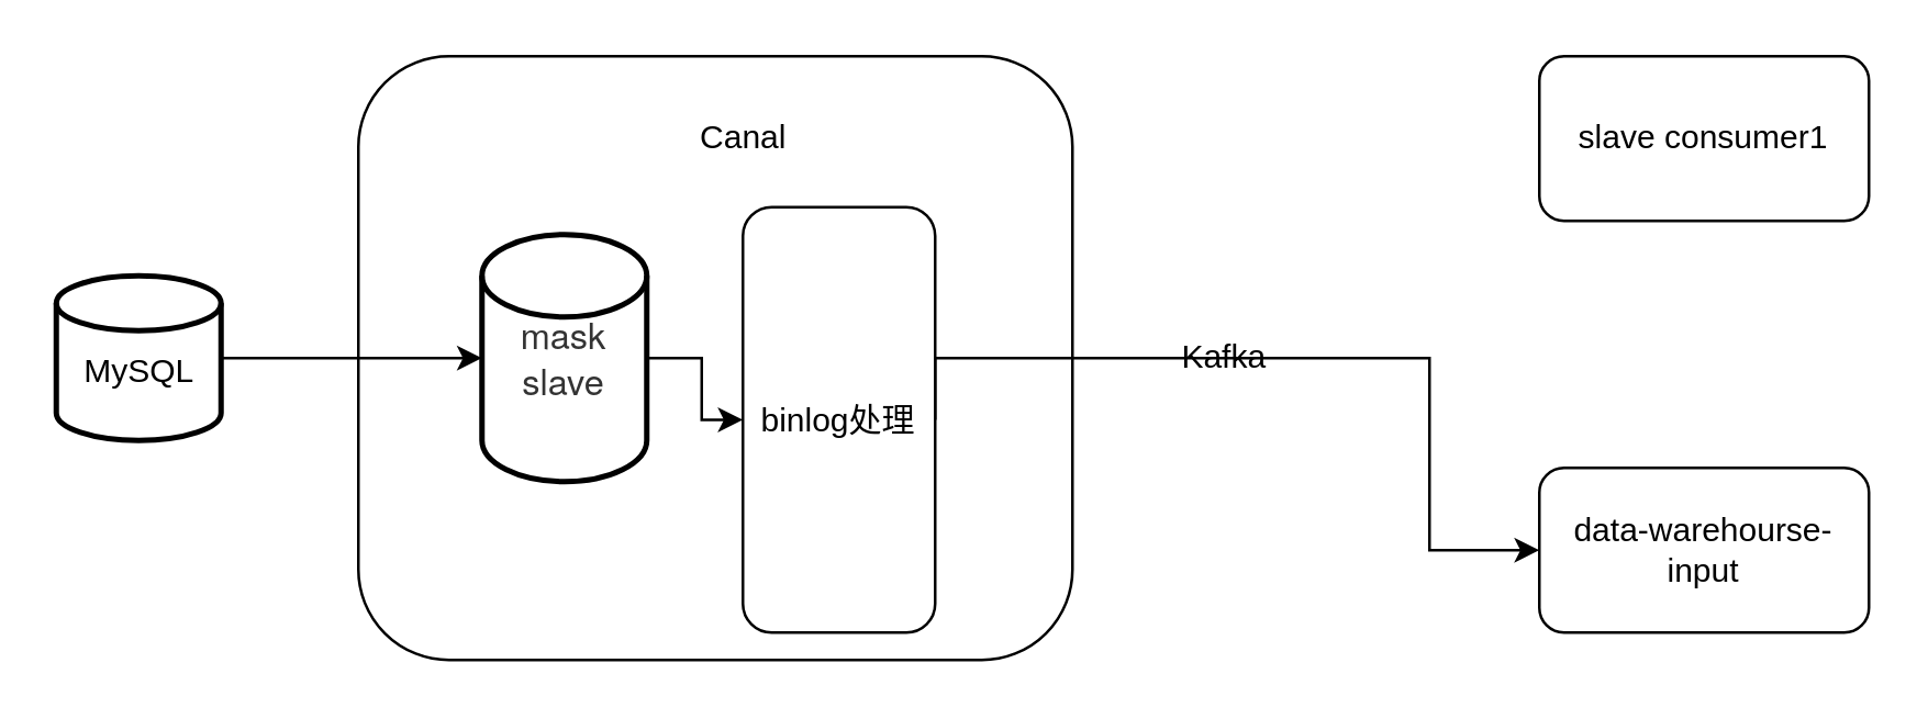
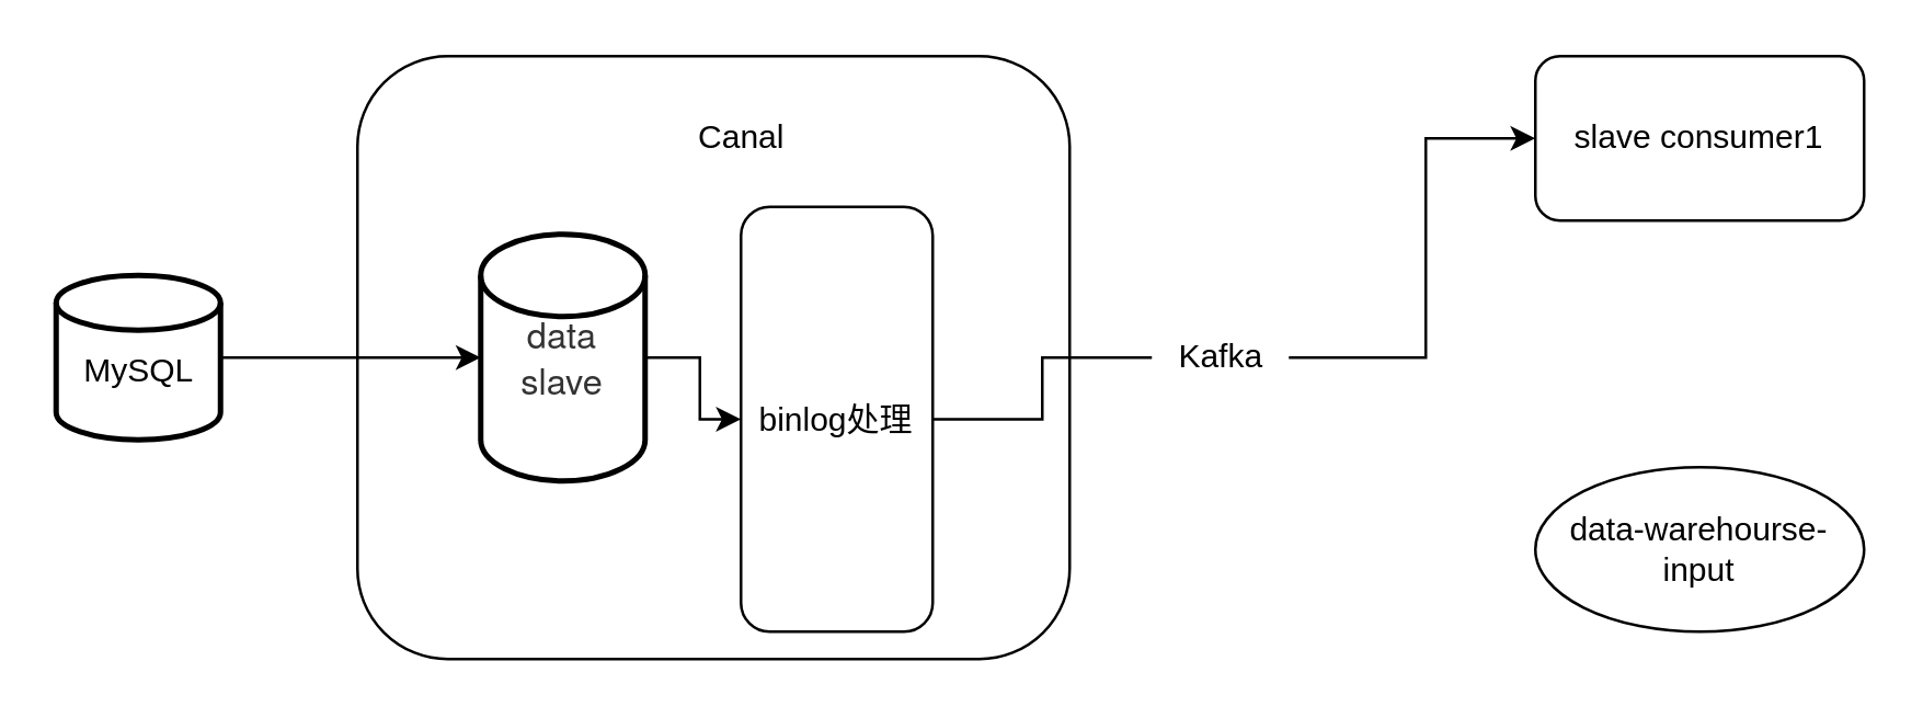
  <mxCell id="0" />
  <mxCell id="1" parent="0" />
  <mxCell id="2" value="" style="rounded=1;whiteSpace=wrap;html=1;" vertex="1" parent="1"><mxGeometry x="130" y="20" width="260" height="220" as="geometry" /></mxCell>
  <mxCell id="3" style="edgeStyle=orthogonalEdgeStyle;rounded=0;orthogonalLoop=1;jettySize=auto;html=1;exitX=1;exitY=0.5;exitDx=0;exitDy=0;exitPerimeter=0;entryX=0;entryY=0.5;entryDx=0;entryDy=0;entryPerimeter=0;" edge="1" parent="1" source="4" target="7"><mxGeometry relative="1" as="geometry" /></mxCell>
  <mxCell id="4" value="" style="strokeWidth=2;html=1;shape=mxgraph.flowchart.database;whiteSpace=wrap;" vertex="1" parent="1"><mxGeometry x="20" y="100" width="60" height="60" as="geometry" /></mxCell>
  <mxCell id="5" value="MySQL" style="text;html=1;align=center;verticalAlign=middle;resizable=0;points=[];autosize=1;strokeColor=none;fillColor=none;" vertex="1" parent="1"><mxGeometry x="20" y="125" width="60" height="20" as="geometry" /></mxCell>
  <mxCell id="6" style="edgeStyle=orthogonalEdgeStyle;rounded=0;orthogonalLoop=1;jettySize=auto;html=1;exitX=1;exitY=0.5;exitDx=0;exitDy=0;exitPerimeter=0;entryX=0;entryY=0.5;entryDx=0;entryDy=0;" edge="1" parent="1" source="7" target="11"><mxGeometry relative="1" as="geometry" /></mxCell>
- <mxCell id="7" value="&lt;span style=&quot;color: rgb(51 , 51 , 51) ; font-family: &amp;#34;helvetica neue&amp;#34; , &amp;#34;helvetica&amp;#34; , &amp;#34;arial&amp;#34; , &amp;#34;hiragino sans gb&amp;#34; , &amp;#34;hiragino sans gb w3&amp;#34; , &amp;#34;microsoft yahei ui&amp;#34; , &amp;#34;microsoft yahei&amp;#34; , sans-serif ; font-size: 13px ; text-align: left&quot;&gt;mask slave&lt;/span&gt;" style="strokeWidth=2;html=1;shape=mxgraph.flowchart.database;whiteSpace=wrap;" vertex="1" parent="1"><mxGeometry x="175" y="85" width="60" height="90" as="geometry" /></mxCell>
+ <mxCell id="7" value="&lt;span style=&quot;color: rgb(51 , 51 , 51) ; font-family: &amp;#34;helvetica neue&amp;#34; , &amp;#34;helvetica&amp;#34; , &amp;#34;arial&amp;#34; , &amp;#34;hiragino sans gb&amp;#34; , &amp;#34;hiragino sans gb w3&amp;#34; , &amp;#34;microsoft yahei ui&amp;#34; , &amp;#34;microsoft yahei&amp;#34; , sans-serif ; font-size: 13px ; text-align: left&quot;&gt;data slave&lt;/span&gt;" style="strokeWidth=2;html=1;shape=mxgraph.flowchart.database;whiteSpace=wrap;" vertex="1" parent="1"><mxGeometry x="175" y="85" width="60" height="90" as="geometry" /></mxCell>
  <mxCell id="8" value="Canal" style="text;html=1;align=center;verticalAlign=middle;resizable=0;points=[];autosize=1;strokeColor=none;fillColor=none;" vertex="1" parent="1"><mxGeometry x="245" y="40" width="50" height="20" as="geometry" /></mxCell>
- <mxCell id="10" style="edgeStyle=orthogonalEdgeStyle;rounded=0;orthogonalLoop=1;jettySize=auto;html=1;exitX=1;exitY=0.5;exitDx=0;exitDy=0;entryX=0;entryY=0.5;entryDx=0;entryDy=0;" edge="1" parent="1" source="11" target="15"><mxGeometry relative="1" as="geometry"><Array as="points"><mxPoint x="520" y="130" /><mxPoint x="520" y="200" /></Array></mxGeometry></mxCell>
+ <mxCell id="9" style="edgeStyle=orthogonalEdgeStyle;rounded=0;orthogonalLoop=1;jettySize=auto;html=1;exitX=1;exitY=0.5;exitDx=0;exitDy=0;startArrow=none;" edge="1" parent="1" source="13" target="12"><mxGeometry relative="1" as="geometry"><Array as="points"><mxPoint x="520" y="130" /><mxPoint x="520" y="50" /></Array></mxGeometry></mxCell>
  <mxCell id="11" value="binlog处理" style="rounded=1;whiteSpace=wrap;html=1;" vertex="1" parent="1"><mxGeometry x="270" y="75" width="70" height="155" as="geometry" /></mxCell>
  <mxCell id="12" value="slave consumer1" style="rounded=1;whiteSpace=wrap;html=1;" vertex="1" parent="1"><mxGeometry x="560" y="20" width="120" height="60" as="geometry" /></mxCell>
  <mxCell id="13" value="Kafka" style="text;html=1;align=center;verticalAlign=middle;resizable=0;points=[];autosize=1;strokeColor=none;fillColor=none;" vertex="1" parent="1"><mxGeometry x="420" y="120" width="50" height="20" as="geometry" /></mxCell>
- <mxCell id="15" value="data-warehourse-input" style="rounded=1;whiteSpace=wrap;html=1;" vertex="1" parent="1"><mxGeometry x="560" y="170" width="120" height="60" as="geometry" /></mxCell>
+ <mxCell id="14" value="" style="edgeStyle=orthogonalEdgeStyle;rounded=0;orthogonalLoop=1;jettySize=auto;html=1;exitX=1;exitY=0.5;exitDx=0;exitDy=0;endArrow=none;" edge="1" parent="1" source="11" target="13"><mxGeometry relative="1" as="geometry"><mxPoint x="340" y="130" as="sourcePoint" /><mxPoint x="530" y="50" as="targetPoint" /></mxGeometry></mxCell>
+ <mxCell id="15" value="data-warehourse-input" style="ellipse;whiteSpace=wrap;html=1;" vertex="1" parent="1"><mxGeometry x="560" y="170" width="120" height="60" as="geometry" /></mxCell>
